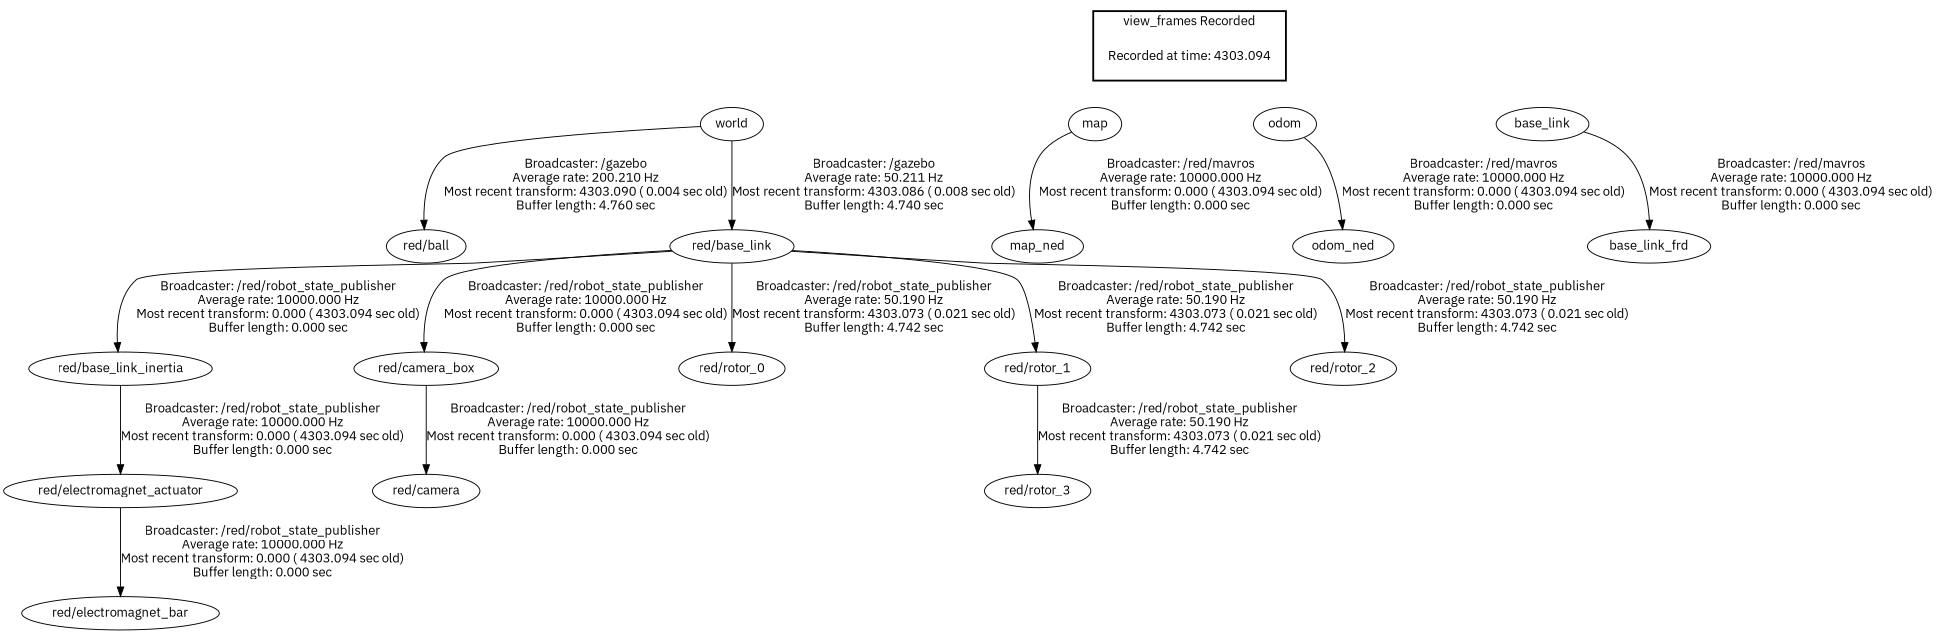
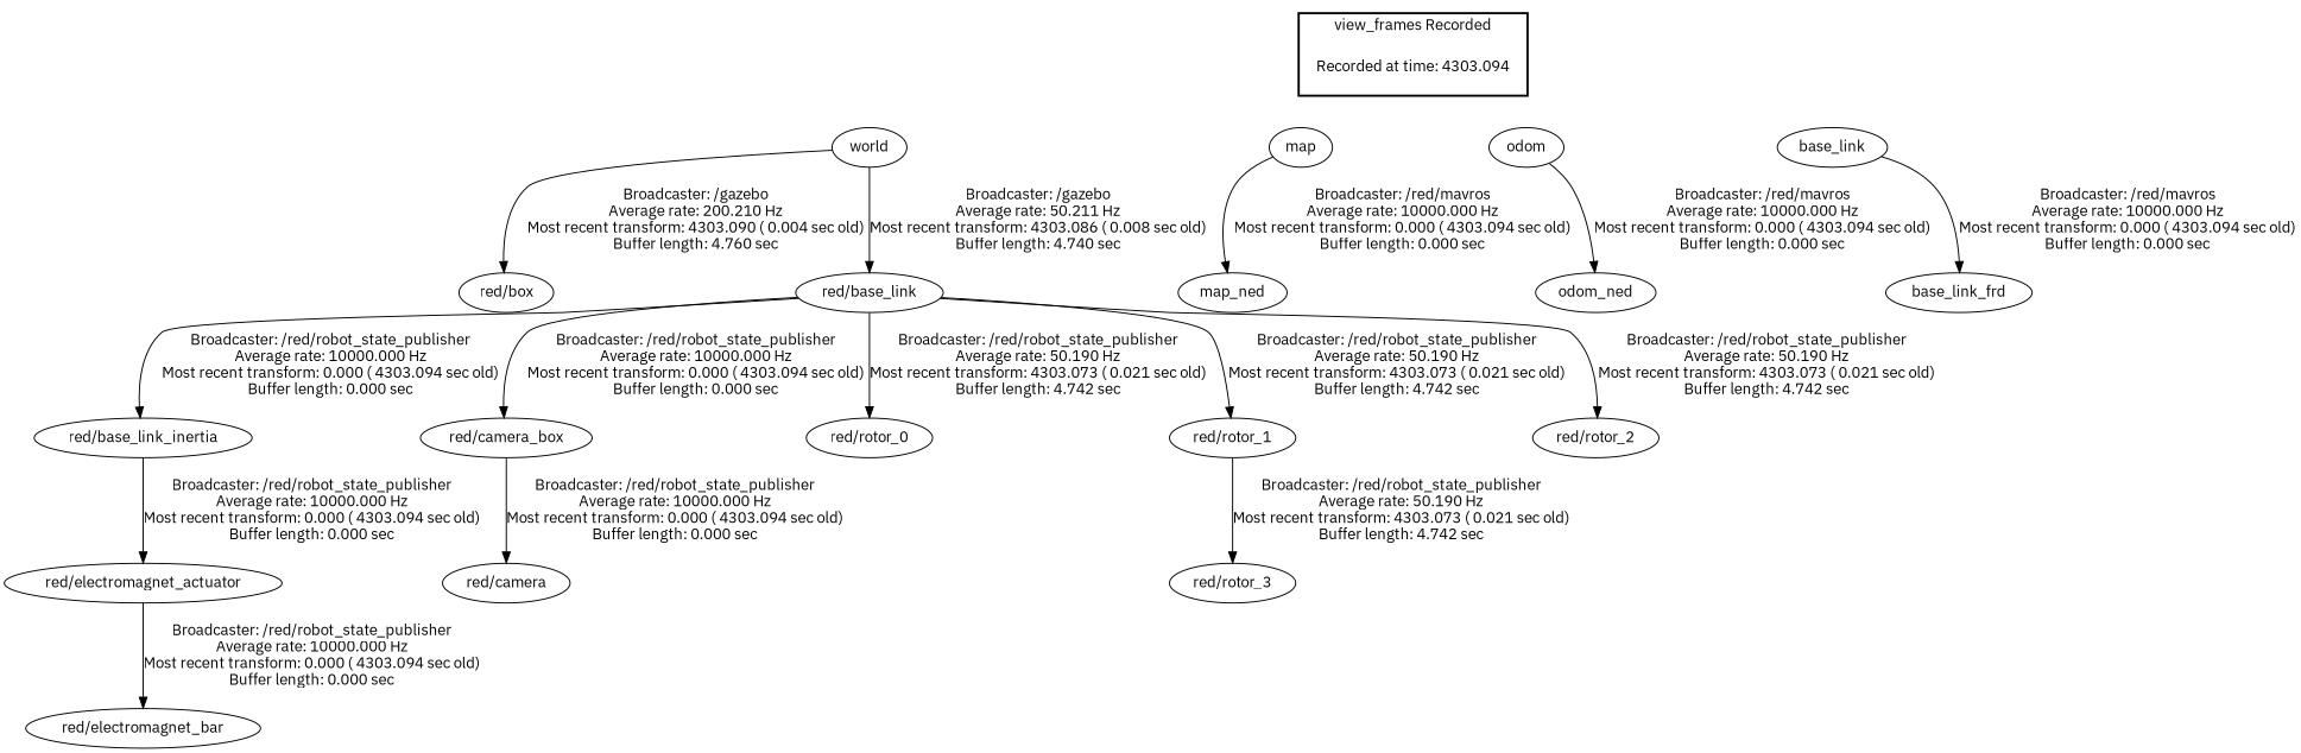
  digraph {
    fontname="IBM Plex Sans"
    node [fontname="IBM Plex Sans"]
    edge [fontname="IBM Plex Sans"]
    "Recorded at time: 4303.094" [shape=plaintext]
    world
    map
    odom
    base_link
-   "red/ball"
+   "red/ball" [label="red/box"]
    "red/base_link"
    "red/base_link_inertia"
    "red/camera_box"
    "red/rotor_0"
    "red/rotor_1"
    "red/rotor_2"
    map_ned
    odom_ned
    base_link_frd
    "red/electromagnet_actuator"
    "red/camera"
    "red/rotor_3"
    "red/electromagnet_bar"
    subgraph cluster_1 {
      color=black
      label="view_frames Recorded"
      style=bold
      "Recorded at time: 4303.094"
    }
    "Recorded at time: 4303.094" -> world [style=invis]
    "Recorded at time: 4303.094" -> map [style=invis]
    "Recorded at time: 4303.094" -> odom [style=invis]
    "Recorded at time: 4303.094" -> base_link [style=invis]
    world -> "red/ball" [label="Broadcaster: /gazebo\nAverage rate: 200.210 Hz\nMost recent transform: 4303.090 ( 0.004 sec old)\nBuffer length: 4.760 sec\n"]
    world -> "red/base_link" [label="Broadcaster: /gazebo\nAverage rate: 50.211 Hz\nMost recent transform: 4303.086 ( 0.008 sec old)\nBuffer length: 4.740 sec\n"]
    map -> map_ned [label="Broadcaster: /red/mavros\nAverage rate: 10000.000 Hz\nMost recent transform: 0.000 ( 4303.094 sec old)\nBuffer length: 0.000 sec\n"]
    odom -> odom_ned [label="Broadcaster: /red/mavros\nAverage rate: 10000.000 Hz\nMost recent transform: 0.000 ( 4303.094 sec old)\nBuffer length: 0.000 sec\n"]
    base_link -> base_link_frd [label="Broadcaster: /red/mavros\nAverage rate: 10000.000 Hz\nMost recent transform: 0.000 ( 4303.094 sec old)\nBuffer length: 0.000 sec\n"]
    "red/base_link" -> "red/base_link_inertia" [label="Broadcaster: /red/robot_state_publisher\nAverage rate: 10000.000 Hz\nMost recent transform: 0.000 ( 4303.094 sec old)\nBuffer length: 0.000 sec\n"]
    "red/base_link" -> "red/camera_box" [label="Broadcaster: /red/robot_state_publisher\nAverage rate: 10000.000 Hz\nMost recent transform: 0.000 ( 4303.094 sec old)\nBuffer length: 0.000 sec\n"]
    "red/base_link" -> "red/rotor_0" [label="Broadcaster: /red/robot_state_publisher\nAverage rate: 50.190 Hz\nMost recent transform: 4303.073 ( 0.021 sec old)\nBuffer length: 4.742 sec\n"]
    "red/base_link" -> "red/rotor_1" [label="Broadcaster: /red/robot_state_publisher\nAverage rate: 50.190 Hz\nMost recent transform: 4303.073 ( 0.021 sec old)\nBuffer length: 4.742 sec\n"]
    "red/base_link" -> "red/rotor_2" [label="Broadcaster: /red/robot_state_publisher\nAverage rate: 50.190 Hz\nMost recent transform: 4303.073 ( 0.021 sec old)\nBuffer length: 4.742 sec\n"]
    "red/base_link_inertia" -> "red/electromagnet_actuator" [label="Broadcaster: /red/robot_state_publisher\nAverage rate: 10000.000 Hz\nMost recent transform: 0.000 ( 4303.094 sec old)\nBuffer length: 0.000 sec\n"]
    "red/camera_box" -> "red/camera" [label="Broadcaster: /red/robot_state_publisher\nAverage rate: 10000.000 Hz\nMost recent transform: 0.000 ( 4303.094 sec old)\nBuffer length: 0.000 sec\n"]
    "red/rotor_1" -> "red/rotor_3" [label="Broadcaster: /red/robot_state_publisher\nAverage rate: 50.190 Hz\nMost recent transform: 4303.073 ( 0.021 sec old)\nBuffer length: 4.742 sec\n"]
    "red/electromagnet_actuator" -> "red/electromagnet_bar" [label="Broadcaster: /red/robot_state_publisher\nAverage rate: 10000.000 Hz\nMost recent transform: 0.000 ( 4303.094 sec old)\nBuffer length: 0.000 sec\n"]
  }
